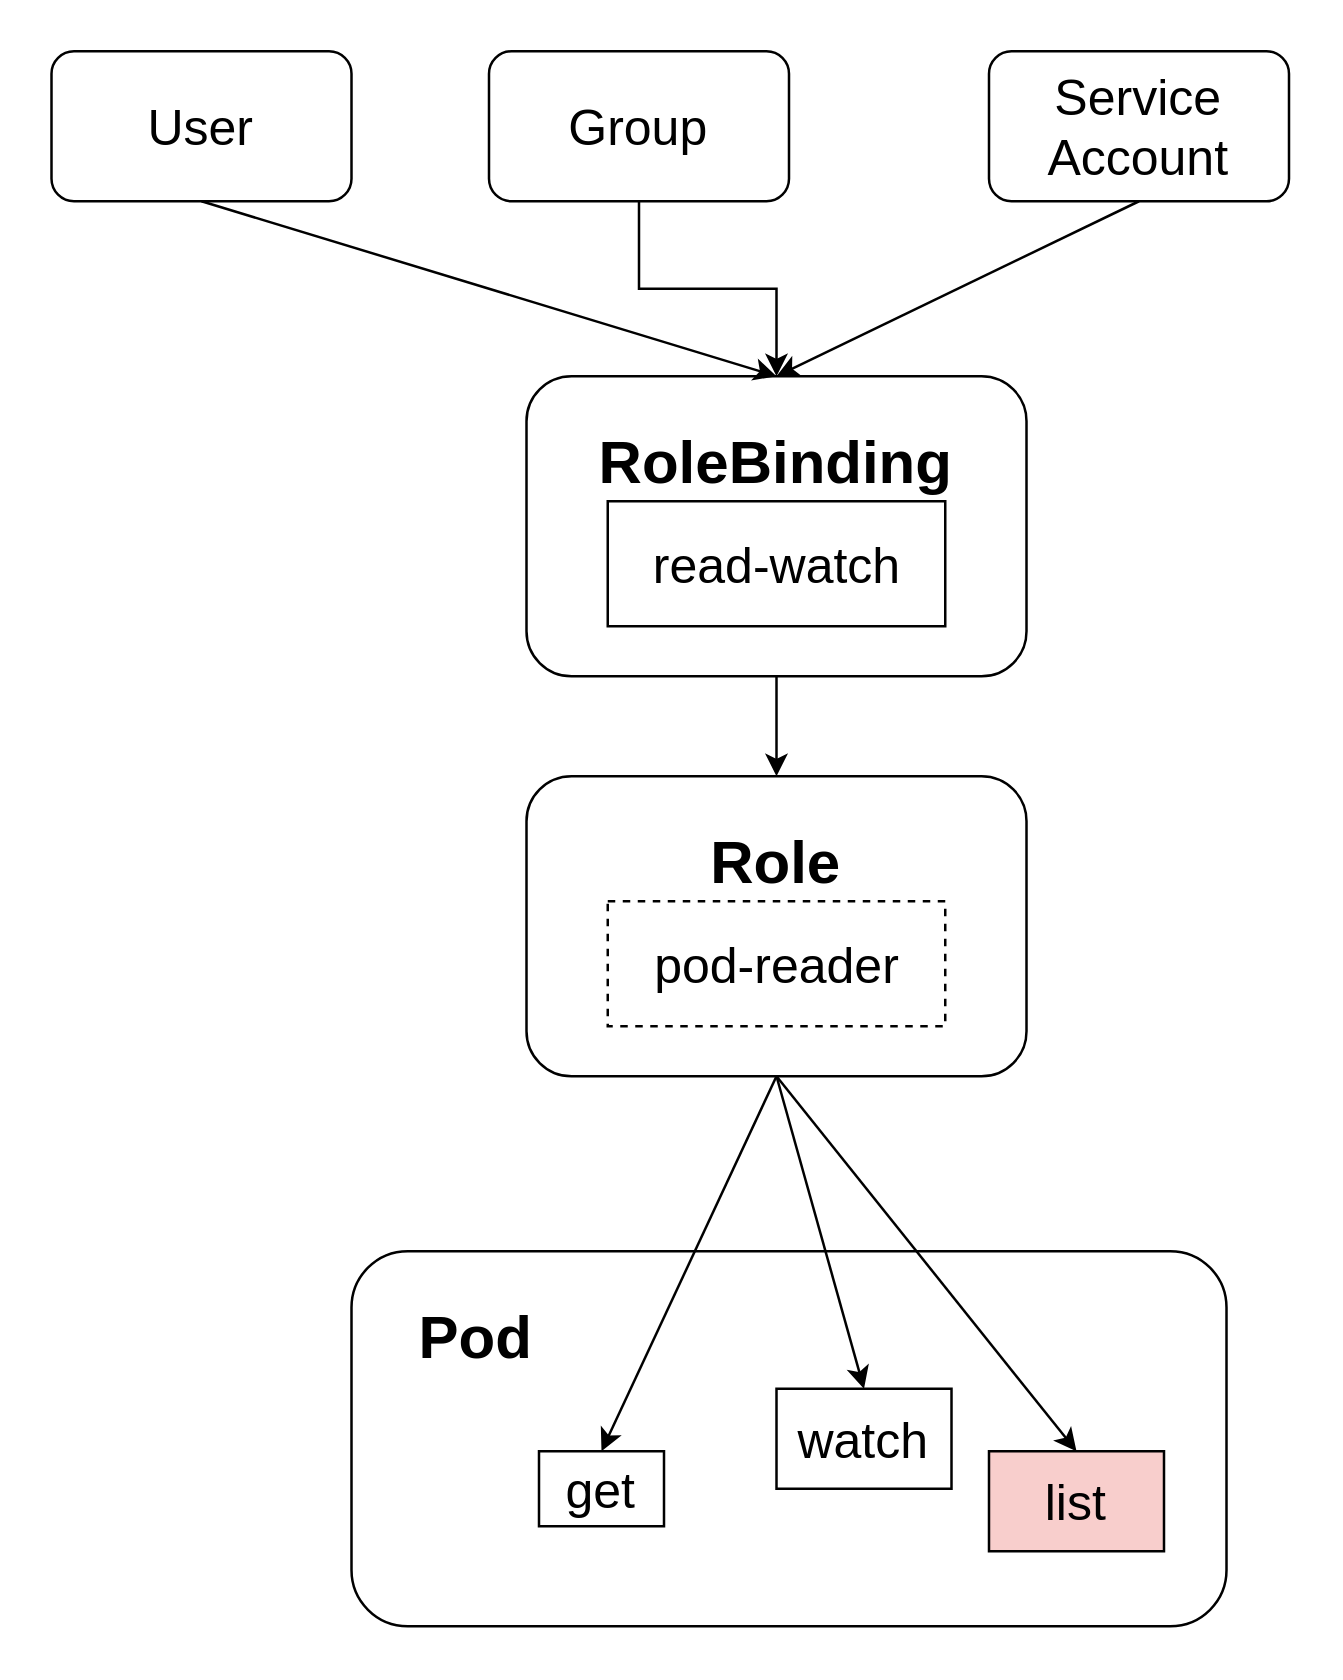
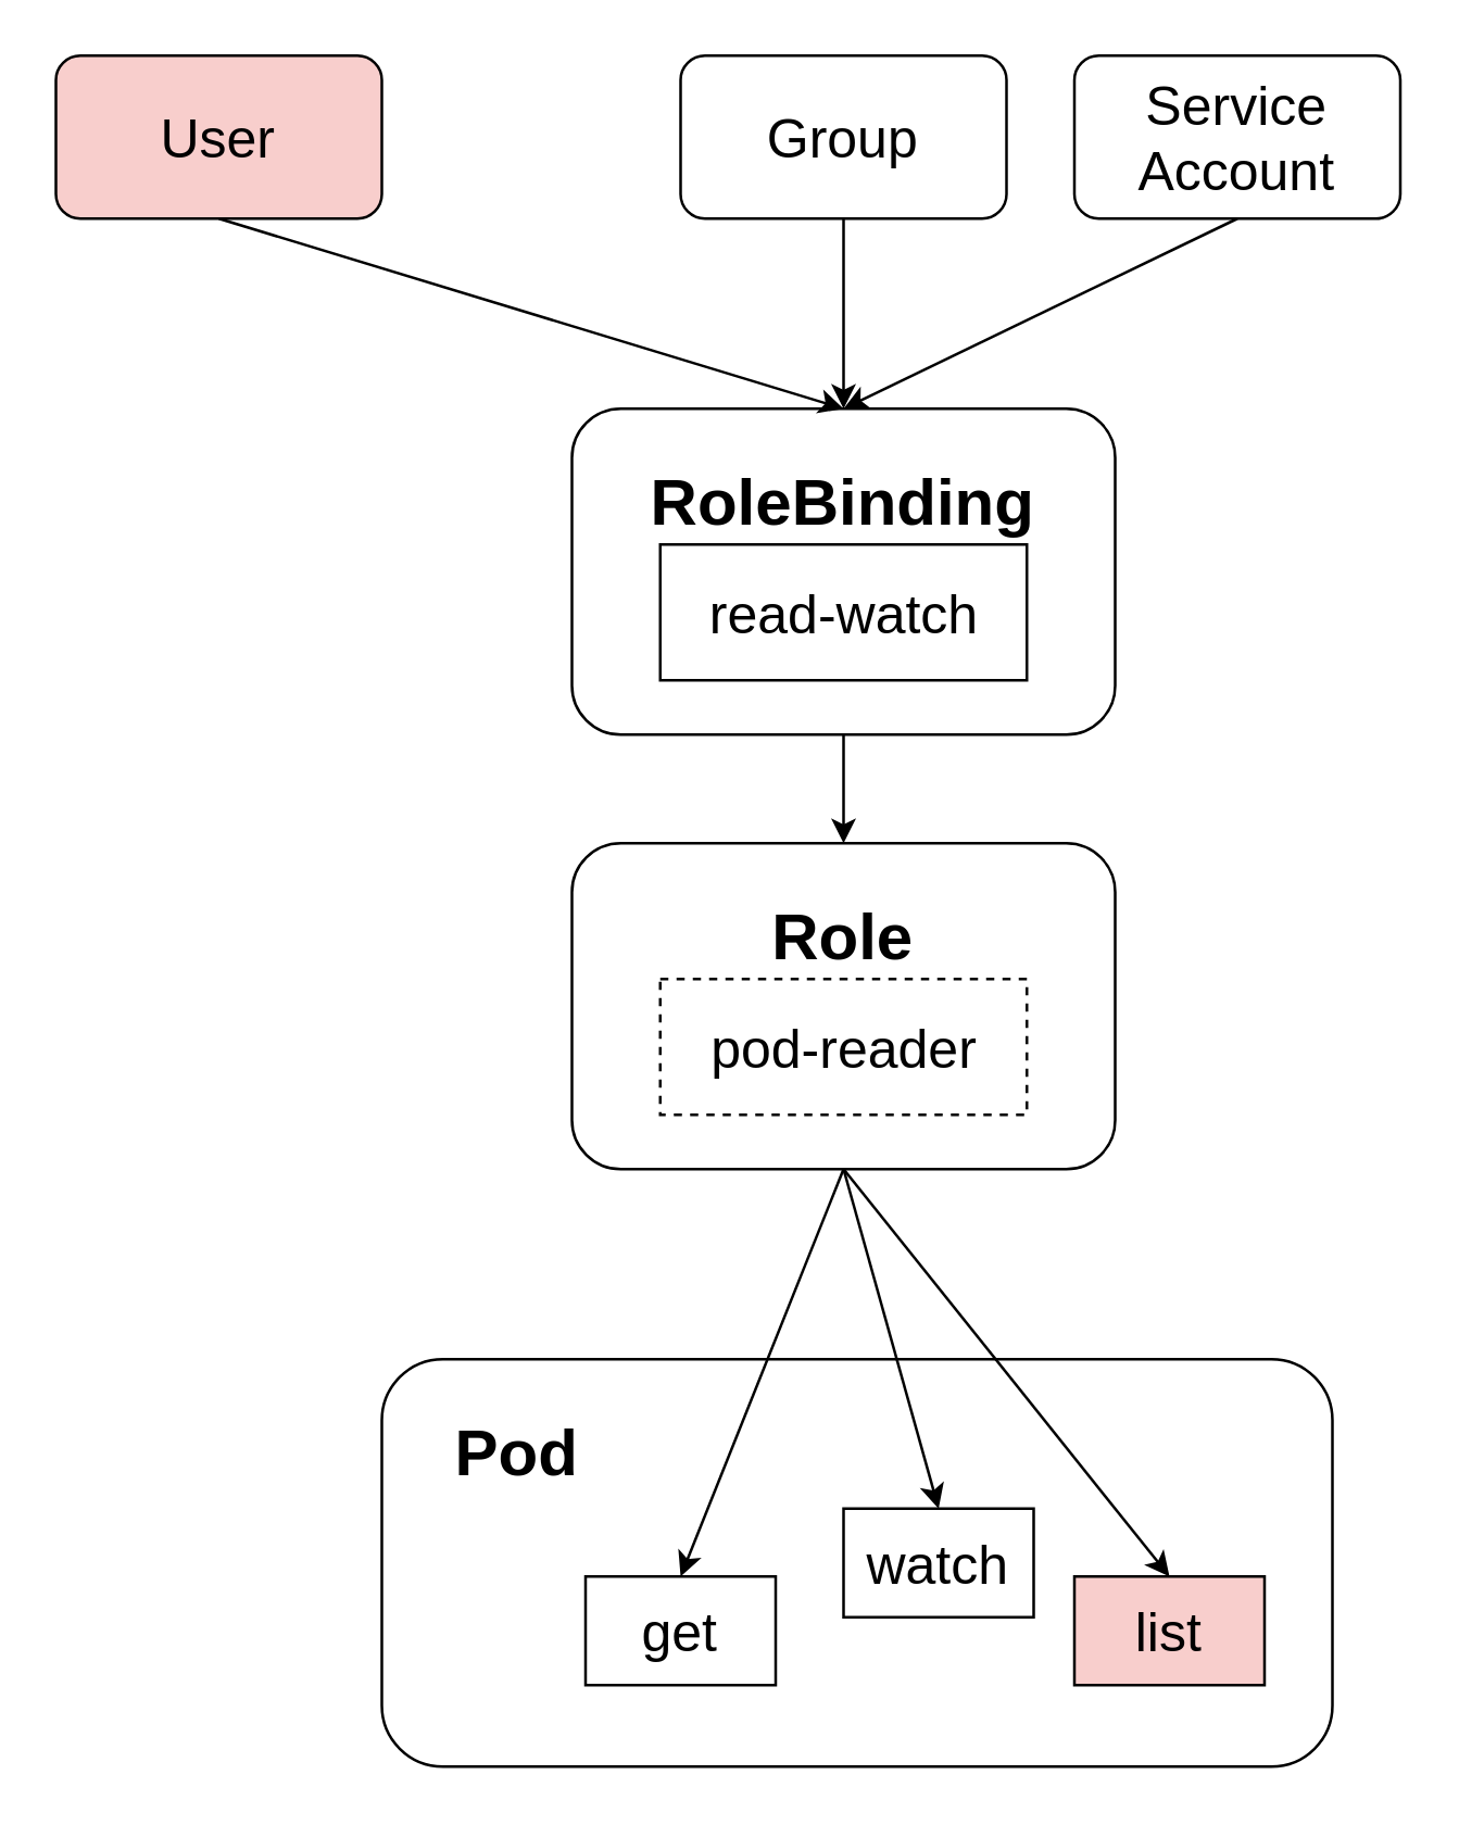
  <mxCell id="0" />
  <mxCell id="1" parent="0" />
- <mxCell id="2" value="User" style="rounded=1;whiteSpace=wrap;html=1;fontSize=20;" vertex="1" parent="1"><mxGeometry x="20" y="20" width="120" height="60" as="geometry" /></mxCell>
+ <mxCell id="2" value="User" style="rounded=1;whiteSpace=wrap;html=1;fontSize=20;fillColor=#f8cecc;" vertex="1" parent="1"><mxGeometry x="20" y="20" width="120" height="60" as="geometry" /></mxCell>
  <mxCell id="3" value="" style="edgeStyle=orthogonalEdgeStyle;rounded=0;orthogonalLoop=1;jettySize=auto;html=1;" edge="1" parent="1" source="4" target="15"><mxGeometry relative="1" as="geometry" /></mxCell>
- <mxCell id="4" value="Group" style="rounded=1;whiteSpace=wrap;html=1;fontSize=20;" vertex="1" parent="1"><mxGeometry x="195" y="20" width="120" height="60" as="geometry" /></mxCell>
+ <mxCell id="4" value="Group" style="rounded=1;whiteSpace=wrap;html=1;fontSize=20;" vertex="1" parent="1"><mxGeometry x="250" y="20" width="120" height="60" as="geometry" /></mxCell>
  <mxCell id="5" value="Service&lt;br style=&quot;font-size: 20px;&quot;&gt;Account" style="rounded=1;whiteSpace=wrap;html=1;fontSize=20;" vertex="1" parent="1"><mxGeometry x="395" y="20" width="120" height="60" as="geometry" /></mxCell>
  <mxCell id="6" value="read-watch" style="rounded=0;whiteSpace=wrap;html=1;fontSize=20;" vertex="1" parent="1"><mxGeometry x="242.5" y="200" width="135" height="50" as="geometry" /></mxCell>
  <mxCell id="7" value="pod-reader" style="rounded=0;whiteSpace=wrap;html=1;fontSize=20;dashed=1;" vertex="1" parent="1"><mxGeometry x="242.5" y="360" width="135" height="50" as="geometry" /></mxCell>
- <mxCell id="8" value="get" style="rounded=0;whiteSpace=wrap;html=1;fontSize=20;" vertex="1" parent="1"><mxGeometry x="215" y="580" width="50" height="30" as="geometry" /></mxCell>
+ <mxCell id="8" value="get" style="rounded=0;whiteSpace=wrap;html=1;fontSize=20;" vertex="1" parent="1"><mxGeometry x="215" y="580" width="70" height="40" as="geometry" /></mxCell>
  <mxCell id="9" value="watch" style="rounded=0;whiteSpace=wrap;html=1;fontSize=20;" vertex="1" parent="1"><mxGeometry x="310" y="555" width="70" height="40" as="geometry" /></mxCell>
  <mxCell id="10" value="list" style="rounded=0;whiteSpace=wrap;html=1;fontSize=20;fillColor=#f8cecc;" vertex="1" parent="1"><mxGeometry x="395" y="580" width="70" height="40" as="geometry" /></mxCell>
  <mxCell id="11" value="RoleBinding" style="text;html=1;strokeColor=none;fillColor=none;align=center;verticalAlign=middle;whiteSpace=wrap;rounded=0;fontSize=24;fontStyle=1" vertex="1" parent="1"><mxGeometry x="240" y="170" width="140" height="30" as="geometry" /></mxCell>
  <mxCell id="12" value="Role" style="text;html=1;strokeColor=none;fillColor=none;align=center;verticalAlign=middle;whiteSpace=wrap;rounded=0;fontSize=24;fontStyle=1" vertex="1" parent="1"><mxGeometry x="276.25" y="330" width="67.5" height="30" as="geometry" /></mxCell>
  <mxCell id="13" value="Pod" style="text;html=1;strokeColor=none;fillColor=none;align=center;verticalAlign=middle;whiteSpace=wrap;rounded=0;fontSize=24;fontStyle=1" vertex="1" parent="1"><mxGeometry x="155" y="520" width="70" height="30" as="geometry" /></mxCell>
  <mxCell id="14" value="" style="edgeStyle=orthogonalEdgeStyle;rounded=0;orthogonalLoop=1;jettySize=auto;html=1;" edge="1" parent="1" source="15" target="16"><mxGeometry relative="1" as="geometry" /></mxCell>
  <mxCell id="15" value="" style="rounded=1;whiteSpace=wrap;html=1;fillColor=none;" vertex="1" parent="1"><mxGeometry x="210" y="150" width="200" height="120" as="geometry" /></mxCell>
  <mxCell id="16" value="" style="rounded=1;whiteSpace=wrap;html=1;fillColor=none;" vertex="1" parent="1"><mxGeometry x="210" y="310" width="200" height="120" as="geometry" /></mxCell>
  <mxCell id="17" value="" style="endArrow=classic;html=1;rounded=0;exitX=0.5;exitY=1;exitDx=0;exitDy=0;entryX=0.5;entryY=0;entryDx=0;entryDy=0;" edge="1" parent="1" source="2" target="15"><mxGeometry width="50" height="50" relative="1" as="geometry"><mxPoint x="90" y="200" as="sourcePoint" /><mxPoint x="140" y="150" as="targetPoint" /></mxGeometry></mxCell>
  <mxCell id="18" value="" style="endArrow=classic;html=1;rounded=0;exitX=0.5;exitY=1;exitDx=0;exitDy=0;entryX=0.5;entryY=0;entryDx=0;entryDy=0;" edge="1" parent="1" source="5" target="15"><mxGeometry width="50" height="50" relative="1" as="geometry"><mxPoint x="540" y="210" as="sourcePoint" /><mxPoint x="590" y="160" as="targetPoint" /></mxGeometry></mxCell>
  <mxCell id="19" value="" style="rounded=1;whiteSpace=wrap;html=1;fillColor=none;" vertex="1" parent="1"><mxGeometry x="140" y="500" width="350" height="150" as="geometry" /></mxCell>
  <mxCell id="20" value="" style="endArrow=classic;html=1;rounded=0;exitX=0.5;exitY=1;exitDx=0;exitDy=0;entryX=0.5;entryY=0;entryDx=0;entryDy=0;" edge="1" parent="1" source="16" target="8"><mxGeometry width="50" height="50" relative="1" as="geometry"><mxPoint x="280" y="530" as="sourcePoint" /><mxPoint x="330" y="480" as="targetPoint" /></mxGeometry></mxCell>
  <mxCell id="21" value="" style="endArrow=classic;html=1;rounded=0;entryX=0.5;entryY=0;entryDx=0;entryDy=0;" edge="1" parent="1" target="9"><mxGeometry width="50" height="50" relative="1" as="geometry"><mxPoint x="310" y="430" as="sourcePoint" /><mxPoint x="390" y="490" as="targetPoint" /></mxGeometry></mxCell>
  <mxCell id="22" value="" style="endArrow=classic;html=1;rounded=0;entryX=0.5;entryY=0;entryDx=0;entryDy=0;" edge="1" parent="1" target="10"><mxGeometry width="50" height="50" relative="1" as="geometry"><mxPoint x="310" y="430" as="sourcePoint" /><mxPoint x="460" y="470" as="targetPoint" /></mxGeometry></mxCell>
